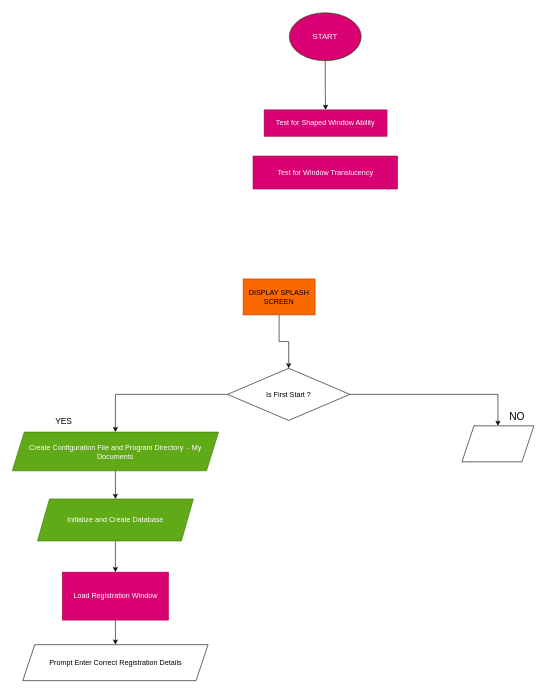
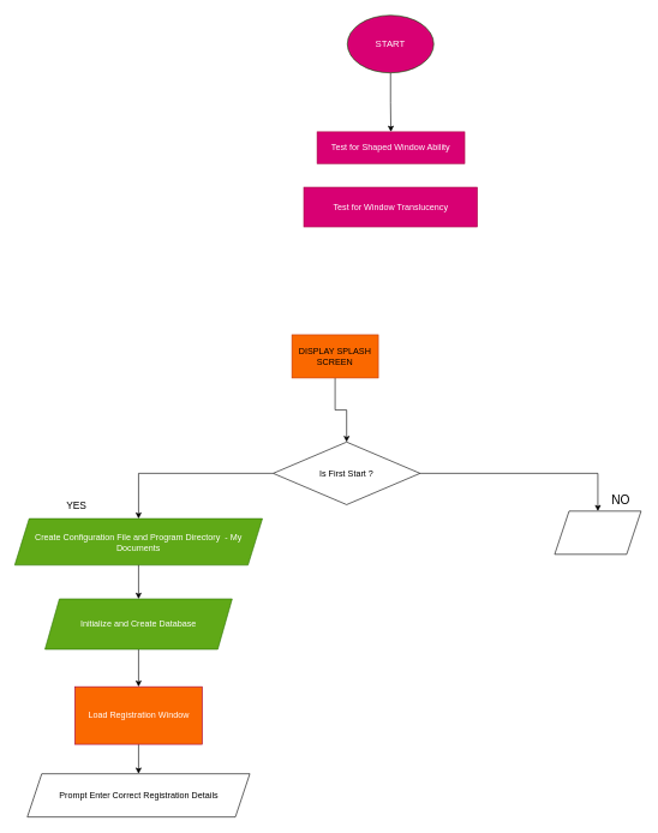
  <mxCell id="0" />
  <mxCell id="1" parent="0" />
  <mxCell id="2" style="edgeStyle=orthogonalEdgeStyle;rounded=0;orthogonalLoop=1;jettySize=auto;html=1;exitX=0.5;exitY=1;exitDx=0;exitDy=0;" edge="1" parent="1" source="3" target="19"><mxGeometry relative="1" as="geometry" /></mxCell>
  <mxCell id="3" value="START" style="ellipse;whiteSpace=wrap;html=1;fillColor=#d80073;fontColor=#ffffff;strokeColor=#005700;fontSize=13;" vertex="1" parent="1"><mxGeometry x="482" y="20" width="120" height="80" as="geometry" /></mxCell>
  <mxCell id="4" style="edgeStyle=orthogonalEdgeStyle;rounded=0;orthogonalLoop=1;jettySize=auto;html=1;exitX=1;exitY=0.5;exitDx=0;exitDy=0;entryX=0.5;entryY=0;entryDx=0;entryDy=0;" edge="1" parent="1" source="6" target="8"><mxGeometry relative="1" as="geometry" /></mxCell>
  <mxCell id="5" style="edgeStyle=orthogonalEdgeStyle;rounded=0;orthogonalLoop=1;jettySize=auto;html=1;exitX=0;exitY=0.5;exitDx=0;exitDy=0;" edge="1" parent="1" source="6" target="11"><mxGeometry relative="1" as="geometry" /></mxCell>
  <mxCell id="6" value="Is First Start ?" style="rhombus;whiteSpace=wrap;html=1;" vertex="1" parent="1"><mxGeometry x="379" y="613" width="204" height="87" as="geometry" /></mxCell>
  <mxCell id="7" value="" style="group;fontSize=15;" vertex="1" connectable="0" parent="1"><mxGeometry x="770" y="679" width="122" height="90" as="geometry" /></mxCell>
  <mxCell id="8" value="" style="shape=parallelogram;perimeter=parallelogramPerimeter;whiteSpace=wrap;html=1;fixedSize=1;" vertex="1" parent="7"><mxGeometry y="30" width="120" height="60" as="geometry" /></mxCell>
  <mxCell id="9" value="NO" style="text;html=1;strokeColor=none;fillColor=none;align=center;verticalAlign=middle;whiteSpace=wrap;rounded=0;fontSize=17;" vertex="1" parent="7"><mxGeometry x="62" width="60" height="30" as="geometry" /></mxCell>
  <mxCell id="10" value="" style="group" vertex="1" connectable="0" parent="1"><mxGeometry x="20" y="685" width="344" height="99" as="geometry" /></mxCell>
  <mxCell id="11" value="Create Configuration File and Program Directory&amp;nbsp; - My Documents" style="shape=parallelogram;perimeter=parallelogramPerimeter;whiteSpace=wrap;html=1;fixedSize=1;fillColor=#60a917;fontColor=#ffffff;strokeColor=#2D7600;" vertex="1" parent="10"><mxGeometry y="34.435" width="344" height="64.565" as="geometry" /></mxCell>
  <mxCell id="12" value="YES" style="text;html=1;strokeColor=none;fillColor=none;align=center;verticalAlign=middle;whiteSpace=wrap;rounded=0;fontSize=14;" vertex="1" parent="10"><mxGeometry width="172" height="32.283" as="geometry" /></mxCell>
  <mxCell id="13" style="edgeStyle=orthogonalEdgeStyle;rounded=0;orthogonalLoop=1;jettySize=auto;html=1;exitX=0.5;exitY=1;exitDx=0;exitDy=0;" edge="1" parent="1" source="14" target="17"><mxGeometry relative="1" as="geometry" /></mxCell>
  <mxCell id="14" value="Initialize and Create Database" style="shape=parallelogram;perimeter=parallelogramPerimeter;whiteSpace=wrap;html=1;fixedSize=1;fillColor=#60a917;fontColor=#ffffff;strokeColor=#2D7600;" vertex="1" parent="1"><mxGeometry x="62" y="831" width="260" height="70" as="geometry" /></mxCell>
  <mxCell id="15" style="edgeStyle=orthogonalEdgeStyle;rounded=0;orthogonalLoop=1;jettySize=auto;html=1;exitX=0.5;exitY=1;exitDx=0;exitDy=0;" edge="1" parent="1" source="11" target="14"><mxGeometry relative="1" as="geometry" /></mxCell>
  <mxCell id="16" style="edgeStyle=orthogonalEdgeStyle;rounded=0;orthogonalLoop=1;jettySize=auto;html=1;exitX=0.5;exitY=1;exitDx=0;exitDy=0;" edge="1" parent="1" source="17" target="18"><mxGeometry relative="1" as="geometry" /></mxCell>
- <mxCell id="17" value="Load Registration Window" style="rounded=0;whiteSpace=wrap;html=1;fillColor=#d80073;fontColor=#ffffff;strokeColor=#A50040;" vertex="1" parent="1"><mxGeometry x="103.5" y="953" width="177" height="80" as="geometry" /></mxCell>
+ <mxCell id="17" value="Load Registration Window" style="rounded=0;whiteSpace=wrap;html=1;fillColor=#fa6800;fontColor=#ffffff;strokeColor=#A50040;" vertex="1" parent="1"><mxGeometry x="103.5" y="953" width="177" height="80" as="geometry" /></mxCell>
  <mxCell id="18" value="Prompt Enter Correct Registration Details" style="shape=parallelogram;perimeter=parallelogramPerimeter;whiteSpace=wrap;html=1;fixedSize=1;" vertex="1" parent="1"><mxGeometry x="37.5" y="1074" width="309" height="60" as="geometry" /></mxCell>
  <mxCell id="19" value="Test for Shaped Window Ability" style="rounded=0;whiteSpace=wrap;html=1;fillColor=#d80073;fontColor=#ffffff;strokeColor=#A50040;" vertex="1" parent="1"><mxGeometry x="440" y="182" width="205" height="44" as="geometry" /></mxCell>
  <mxCell id="20" value="Test for Window Translucency" style="rounded=0;whiteSpace=wrap;html=1;fillColor=#d80073;fontColor=#ffffff;strokeColor=#A50040;" vertex="1" parent="1"><mxGeometry x="421.5" y="259" width="241" height="55" as="geometry" /></mxCell>
  <mxCell id="21" style="edgeStyle=orthogonalEdgeStyle;rounded=0;orthogonalLoop=1;jettySize=auto;html=1;exitX=0.5;exitY=1;exitDx=0;exitDy=0;" edge="1" parent="1" source="22" target="6"><mxGeometry relative="1" as="geometry" /></mxCell>
  <mxCell id="22" value="DISPLAY SPLASH SCREEN" style="rounded=0;whiteSpace=wrap;html=1;fillColor=#fa6800;fontColor=#000000;strokeColor=#C73500;" vertex="1" parent="1"><mxGeometry x="405" y="464" width="120" height="60" as="geometry" /></mxCell>
